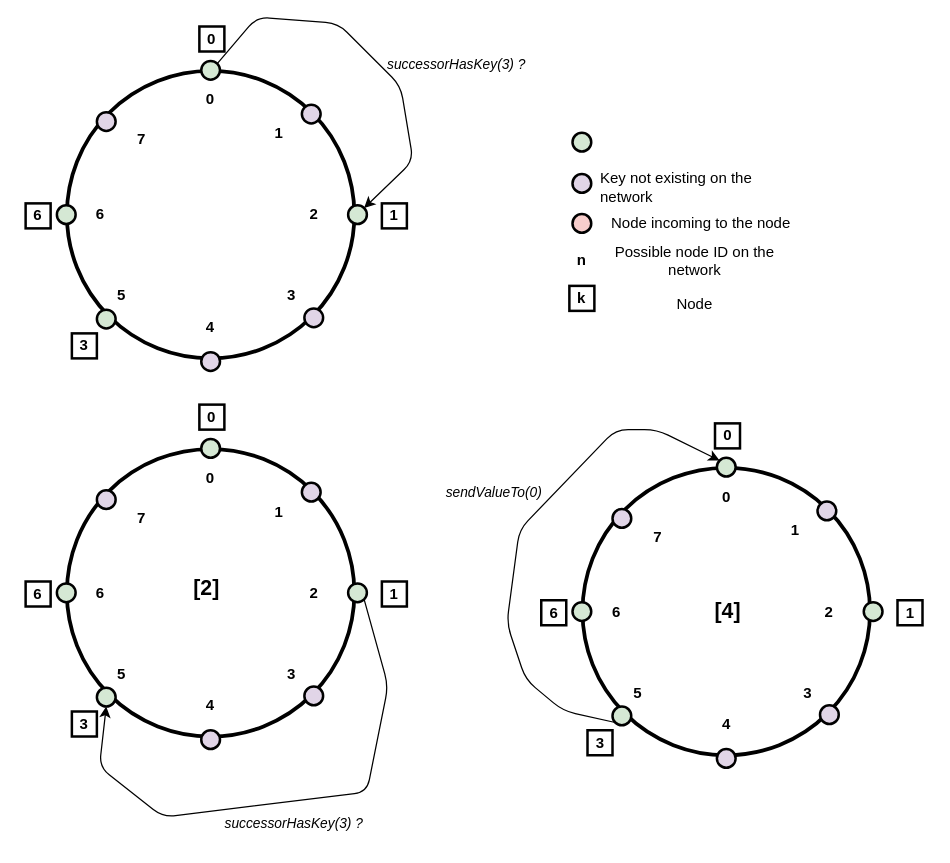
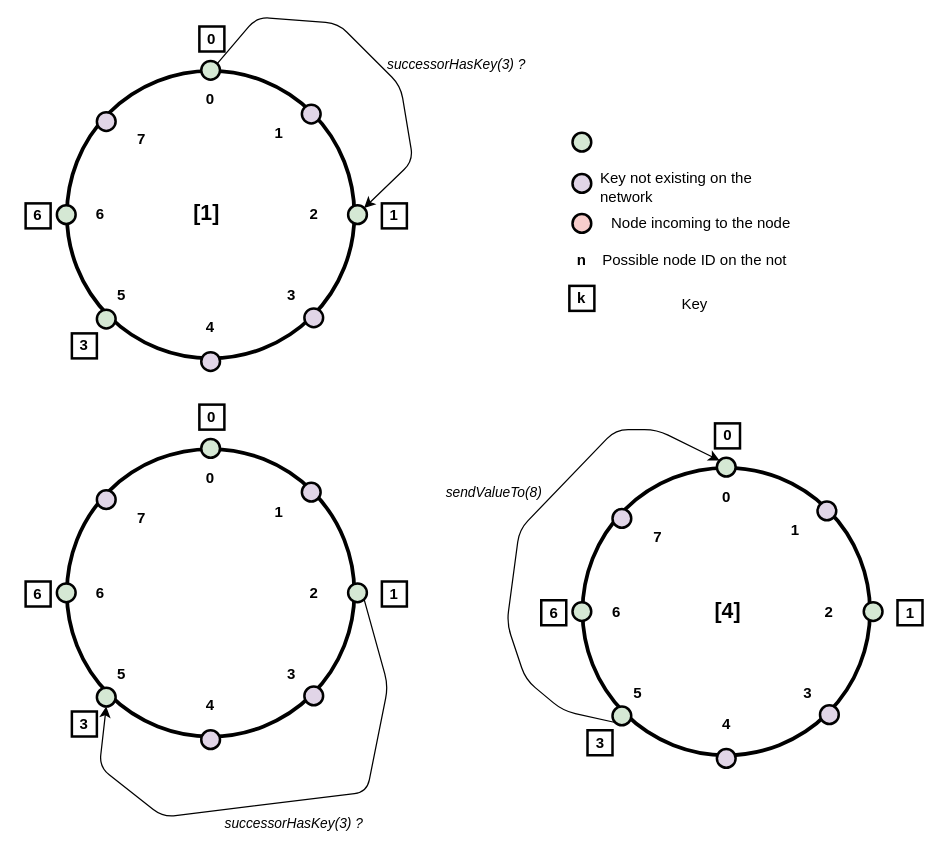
  <mxCell id="0" />
  <mxCell id="1" parent="0" />
  <mxCell id="2" value="" style="group" vertex="1" connectable="0" parent="1"><mxGeometry x="445" y="103" width="197.5" height="150" as="geometry" /></mxCell>
  <mxCell id="3" value="Key not existing on the network" style="text;html=1;strokeColor=none;fillColor=none;align=left;verticalAlign=middle;whiteSpace=wrap;rounded=0;container=0;" parent="2" vertex="1"><mxGeometry x="32.5" y="35.5" width="165" height="20" as="geometry" /></mxCell>
  <mxCell id="4" value="Node incoming to the node" style="text;html=1;strokeColor=none;fillColor=none;align=center;verticalAlign=middle;whiteSpace=wrap;rounded=0;container=0;" parent="2" vertex="1"><mxGeometry x="32.5" y="65" width="165" height="20" as="geometry" /></mxCell>
  <mxCell id="5" value="&lt;b&gt;n&lt;/b&gt;" style="text;html=1;strokeColor=none;fillColor=none;align=center;verticalAlign=middle;whiteSpace=wrap;rounded=0;" parent="2" vertex="1"><mxGeometry y="95" width="40" height="20" as="geometry" /></mxCell>
  <mxCell id="6" value="" style="ellipse;whiteSpace=wrap;html=1;aspect=fixed;strokeWidth=2;fillColor=#d5e8d4;container=0;" parent="2" vertex="1"><mxGeometry x="12.5" y="2.5" width="15" height="15" as="geometry" /></mxCell>
  <mxCell id="7" value="" style="ellipse;whiteSpace=wrap;html=1;aspect=fixed;strokeWidth=2;fillColor=#e1d5e7;container=0;" parent="2" vertex="1"><mxGeometry x="12.5" y="35.5" width="15" height="15" as="geometry" /></mxCell>
  <mxCell id="8" value="" style="ellipse;whiteSpace=wrap;html=1;aspect=fixed;strokeWidth=2;fillColor=#f8cecc;container=0;" parent="2" vertex="1"><mxGeometry x="12.5" y="67.5" width="15" height="15" as="geometry" /></mxCell>
- <mxCell id="9" value="Possible node ID on the network" style="text;html=1;strokeColor=none;fillColor=none;align=center;verticalAlign=middle;whiteSpace=wrap;rounded=0;container=0;" parent="2" vertex="1"><mxGeometry x="27.5" y="95" width="165" height="20" as="geometry" /></mxCell>
+ <mxCell id="9" value="Possible node ID on the not" style="text;html=1;strokeColor=none;fillColor=none;align=center;verticalAlign=middle;whiteSpace=wrap;rounded=0;container=0;" parent="2" vertex="1"><mxGeometry x="27.5" y="95" width="165" height="20" as="geometry" /></mxCell>
  <mxCell id="10" value="&lt;b&gt;k&lt;/b&gt;" style="text;html=1;fillColor=none;align=center;verticalAlign=middle;whiteSpace=wrap;rounded=0;strokeColor=#000000;strokeWidth=2;" vertex="1" parent="2"><mxGeometry x="10" y="125" width="20" height="20" as="geometry" /></mxCell>
- <mxCell id="11" value="Node" style="text;html=1;strokeColor=none;fillColor=none;align=center;verticalAlign=middle;whiteSpace=wrap;rounded=0;container=0;" vertex="1" parent="2"><mxGeometry x="27.5" y="130" width="165" height="20" as="geometry" /></mxCell>
+ <mxCell id="11" value="Key" style="text;html=1;strokeColor=none;fillColor=none;align=center;verticalAlign=middle;whiteSpace=wrap;rounded=0;container=0;" vertex="1" parent="2"><mxGeometry x="27.5" y="130" width="165" height="20" as="geometry" /></mxCell>
  <mxCell id="12" value="" style="group" vertex="1" connectable="0" parent="1"><mxGeometry x="20" y="20.5" width="415" height="275.5" as="geometry" /></mxCell>
  <mxCell id="13" value="" style="group" parent="12" vertex="1" connectable="0"><mxGeometry x="25" y="27.5" width="248" height="248" as="geometry" /></mxCell>
  <mxCell id="14" value="" style="ellipse;whiteSpace=wrap;html=1;aspect=fixed;fillColor=none;strokeWidth=3;" parent="13" vertex="1"><mxGeometry x="8" y="8" width="230" height="230" as="geometry" /></mxCell>
  <mxCell id="15" value="" style="ellipse;whiteSpace=wrap;html=1;aspect=fixed;strokeWidth=2;fillColor=#e1d5e7;" parent="13" vertex="1"><mxGeometry x="115.5" y="233" width="15" height="15" as="geometry" /></mxCell>
  <mxCell id="16" value="" style="ellipse;whiteSpace=wrap;html=1;aspect=fixed;strokeWidth=2;fillColor=#d5e8d4;" parent="13" vertex="1"><mxGeometry y="115.5" width="15" height="15" as="geometry" /></mxCell>
  <mxCell id="17" value="" style="ellipse;whiteSpace=wrap;html=1;aspect=fixed;strokeWidth=2;fillColor=#d5e8d4;" parent="13" vertex="1"><mxGeometry x="115.5" width="15" height="15" as="geometry" /></mxCell>
  <mxCell id="18" value="" style="ellipse;whiteSpace=wrap;html=1;aspect=fixed;strokeWidth=2;fillColor=#d5e8d4;" parent="13" vertex="1"><mxGeometry x="233" y="115.5" width="15" height="15" as="geometry" /></mxCell>
  <mxCell id="19" value="" style="ellipse;whiteSpace=wrap;html=1;aspect=fixed;strokeWidth=2;fillColor=#e1d5e7;" parent="13" vertex="1"><mxGeometry x="198" y="198" width="15" height="15" as="geometry" /></mxCell>
  <mxCell id="20" value="" style="ellipse;whiteSpace=wrap;html=1;aspect=fixed;strokeWidth=2;fillColor=#d5e8d4;" parent="13" vertex="1"><mxGeometry x="32" y="199" width="15" height="15" as="geometry" /></mxCell>
  <mxCell id="21" value="" style="ellipse;whiteSpace=wrap;html=1;aspect=fixed;strokeWidth=2;fillColor=#e1d5e7;" parent="13" vertex="1"><mxGeometry x="32" y="41" width="15" height="15" as="geometry" /></mxCell>
  <mxCell id="22" value="" style="ellipse;whiteSpace=wrap;html=1;aspect=fixed;strokeWidth=2;fillColor=#e1d5e7;" parent="13" vertex="1"><mxGeometry x="196" y="35" width="15" height="15" as="geometry" /></mxCell>
  <mxCell id="23" value="&lt;b&gt;0&lt;/b&gt;" style="text;html=1;strokeColor=none;fillColor=none;align=center;verticalAlign=middle;whiteSpace=wrap;rounded=0;" parent="13" vertex="1"><mxGeometry x="103" y="21" width="40" height="20" as="geometry" /></mxCell>
  <mxCell id="24" value="&lt;b&gt;1&lt;/b&gt;" style="text;html=1;strokeColor=none;fillColor=none;align=center;verticalAlign=middle;whiteSpace=wrap;rounded=0;" parent="13" vertex="1"><mxGeometry x="158" y="48" width="40" height="20" as="geometry" /></mxCell>
  <mxCell id="25" value="&lt;b&gt;2&lt;/b&gt;" style="text;html=1;strokeColor=none;fillColor=none;align=center;verticalAlign=middle;whiteSpace=wrap;rounded=0;" parent="13" vertex="1"><mxGeometry x="185.5" y="113" width="40" height="20" as="geometry" /></mxCell>
  <mxCell id="26" value="&lt;b&gt;3&lt;/b&gt;" style="text;html=1;strokeColor=none;fillColor=none;align=center;verticalAlign=middle;whiteSpace=wrap;rounded=0;" parent="13" vertex="1"><mxGeometry x="168" y="178" width="40" height="20" as="geometry" /></mxCell>
  <mxCell id="27" value="&lt;b&gt;4&lt;/b&gt;" style="text;html=1;strokeColor=none;fillColor=none;align=center;verticalAlign=middle;whiteSpace=wrap;rounded=0;" parent="13" vertex="1"><mxGeometry x="103" y="203" width="40" height="20" as="geometry" /></mxCell>
  <mxCell id="28" value="&lt;b&gt;5&lt;/b&gt;" style="text;html=1;strokeColor=none;fillColor=none;align=center;verticalAlign=middle;whiteSpace=wrap;rounded=0;" parent="13" vertex="1"><mxGeometry x="32" y="178" width="40" height="20" as="geometry" /></mxCell>
  <mxCell id="29" value="&lt;b&gt;6&lt;/b&gt;" style="text;html=1;strokeColor=none;fillColor=none;align=center;verticalAlign=middle;whiteSpace=wrap;rounded=0;" parent="13" vertex="1"><mxGeometry x="15" y="113" width="40" height="20" as="geometry" /></mxCell>
  <mxCell id="30" value="&lt;b&gt;7&lt;/b&gt;" style="text;html=1;strokeColor=none;fillColor=none;align=center;verticalAlign=middle;whiteSpace=wrap;rounded=0;" parent="13" vertex="1"><mxGeometry x="48" y="53" width="40" height="20" as="geometry" /></mxCell>
  <mxCell id="31" value="" style="endArrow=classic;html=1;exitX=1;exitY=0;exitDx=0;exitDy=0;entryX=1;entryY=0;entryDx=0;entryDy=0;" edge="1" parent="13" source="17" target="18"><mxGeometry width="50" height="50" relative="1" as="geometry"><mxPoint x="395" y="305" as="sourcePoint" /><mxPoint x="445" y="255" as="targetPoint" /><Array as="points"><mxPoint x="160" y="-35" /><mxPoint x="225" y="-30" /><mxPoint x="275" y="20" /><mxPoint x="285" y="80" /></Array></mxGeometry></mxCell>
  <mxCell id="32" value="&lt;b&gt;3&lt;/b&gt;" style="text;html=1;fillColor=none;align=center;verticalAlign=middle;whiteSpace=wrap;rounded=0;strokeColor=#000000;strokeWidth=2;" vertex="1" parent="13"><mxGeometry x="12" y="218" width="20" height="20" as="geometry" /></mxCell>
+ <mxCell id="33" value="&lt;font style=&quot;font-size: 17px&quot;&gt;&lt;b&gt;[1]&lt;/b&gt;&lt;/font&gt;" style="text;html=1;strokeColor=none;fillColor=none;align=center;verticalAlign=middle;whiteSpace=wrap;rounded=0;" vertex="1" parent="13"><mxGeometry x="100" y="113" width="40" height="20" as="geometry" /></mxCell>
  <mxCell id="34" value="&lt;b&gt;0&lt;/b&gt;" style="text;html=1;fillColor=none;align=center;verticalAlign=middle;whiteSpace=wrap;rounded=0;strokeColor=#000000;strokeWidth=2;" vertex="1" parent="12"><mxGeometry x="139" width="20" height="20" as="geometry" /></mxCell>
  <mxCell id="35" value="&lt;b&gt;1&lt;/b&gt;" style="text;html=1;fillColor=none;align=center;verticalAlign=middle;whiteSpace=wrap;rounded=0;strokeColor=#000000;strokeWidth=2;" vertex="1" parent="12"><mxGeometry x="285" y="141.5" width="20" height="20" as="geometry" /></mxCell>
  <mxCell id="36" value="&lt;b&gt;6&lt;/b&gt;" style="text;html=1;fillColor=none;align=center;verticalAlign=middle;whiteSpace=wrap;rounded=0;strokeColor=#000000;strokeWidth=2;" vertex="1" parent="12"><mxGeometry y="141.5" width="20" height="20" as="geometry" /></mxCell>
  <mxCell id="37" value="&lt;i&gt;&lt;font style=&quot;font-size: 11px&quot;&gt;successorHasKey(3) ?&lt;/font&gt;&lt;/i&gt;" style="text;html=1;strokeColor=none;fillColor=none;align=center;verticalAlign=middle;whiteSpace=wrap;rounded=0;" vertex="1" parent="12"><mxGeometry x="275" y="20" width="140" height="20" as="geometry" /></mxCell>
  <mxCell id="38" value="" style="group" vertex="1" connectable="0" parent="1"><mxGeometry x="20" y="323" width="305" height="345" as="geometry" /></mxCell>
  <mxCell id="39" value="" style="group" vertex="1" connectable="0" parent="38"><mxGeometry x="25" y="27.5" width="248" height="248" as="geometry" /></mxCell>
  <mxCell id="40" value="" style="ellipse;whiteSpace=wrap;html=1;aspect=fixed;fillColor=none;strokeWidth=3;" vertex="1" parent="39"><mxGeometry x="8" y="8" width="230" height="230" as="geometry" /></mxCell>
  <mxCell id="41" value="" style="ellipse;whiteSpace=wrap;html=1;aspect=fixed;strokeWidth=2;fillColor=#e1d5e7;" vertex="1" parent="39"><mxGeometry x="115.5" y="233" width="15" height="15" as="geometry" /></mxCell>
  <mxCell id="42" value="" style="ellipse;whiteSpace=wrap;html=1;aspect=fixed;strokeWidth=2;fillColor=#d5e8d4;" vertex="1" parent="39"><mxGeometry y="115.5" width="15" height="15" as="geometry" /></mxCell>
  <mxCell id="43" value="" style="ellipse;whiteSpace=wrap;html=1;aspect=fixed;strokeWidth=2;fillColor=#d5e8d4;" vertex="1" parent="39"><mxGeometry x="115.5" width="15" height="15" as="geometry" /></mxCell>
  <mxCell id="44" value="" style="ellipse;whiteSpace=wrap;html=1;aspect=fixed;strokeWidth=2;fillColor=#d5e8d4;" vertex="1" parent="39"><mxGeometry x="233" y="115.5" width="15" height="15" as="geometry" /></mxCell>
  <mxCell id="45" value="" style="ellipse;whiteSpace=wrap;html=1;aspect=fixed;strokeWidth=2;fillColor=#e1d5e7;" vertex="1" parent="39"><mxGeometry x="198" y="198" width="15" height="15" as="geometry" /></mxCell>
  <mxCell id="46" value="" style="ellipse;whiteSpace=wrap;html=1;aspect=fixed;strokeWidth=2;fillColor=#d5e8d4;" vertex="1" parent="39"><mxGeometry x="32" y="199" width="15" height="15" as="geometry" /></mxCell>
  <mxCell id="47" value="" style="ellipse;whiteSpace=wrap;html=1;aspect=fixed;strokeWidth=2;fillColor=#e1d5e7;" vertex="1" parent="39"><mxGeometry x="32" y="41" width="15" height="15" as="geometry" /></mxCell>
  <mxCell id="48" value="" style="ellipse;whiteSpace=wrap;html=1;aspect=fixed;strokeWidth=2;fillColor=#e1d5e7;" vertex="1" parent="39"><mxGeometry x="196" y="35" width="15" height="15" as="geometry" /></mxCell>
  <mxCell id="49" value="&lt;b&gt;0&lt;/b&gt;" style="text;html=1;strokeColor=none;fillColor=none;align=center;verticalAlign=middle;whiteSpace=wrap;rounded=0;" vertex="1" parent="39"><mxGeometry x="103" y="21" width="40" height="20" as="geometry" /></mxCell>
  <mxCell id="50" value="&lt;b&gt;1&lt;/b&gt;" style="text;html=1;strokeColor=none;fillColor=none;align=center;verticalAlign=middle;whiteSpace=wrap;rounded=0;" vertex="1" parent="39"><mxGeometry x="158" y="48" width="40" height="20" as="geometry" /></mxCell>
  <mxCell id="51" value="&lt;b&gt;2&lt;/b&gt;" style="text;html=1;strokeColor=none;fillColor=none;align=center;verticalAlign=middle;whiteSpace=wrap;rounded=0;" vertex="1" parent="39"><mxGeometry x="185.5" y="113" width="40" height="20" as="geometry" /></mxCell>
  <mxCell id="52" value="&lt;b&gt;3&lt;/b&gt;" style="text;html=1;strokeColor=none;fillColor=none;align=center;verticalAlign=middle;whiteSpace=wrap;rounded=0;" vertex="1" parent="39"><mxGeometry x="168" y="178" width="40" height="20" as="geometry" /></mxCell>
  <mxCell id="53" value="&lt;b&gt;4&lt;/b&gt;" style="text;html=1;strokeColor=none;fillColor=none;align=center;verticalAlign=middle;whiteSpace=wrap;rounded=0;" vertex="1" parent="39"><mxGeometry x="103" y="203" width="40" height="20" as="geometry" /></mxCell>
  <mxCell id="54" value="&lt;b&gt;5&lt;/b&gt;" style="text;html=1;strokeColor=none;fillColor=none;align=center;verticalAlign=middle;whiteSpace=wrap;rounded=0;" vertex="1" parent="39"><mxGeometry x="32" y="178" width="40" height="20" as="geometry" /></mxCell>
  <mxCell id="55" value="&lt;b&gt;6&lt;/b&gt;" style="text;html=1;strokeColor=none;fillColor=none;align=center;verticalAlign=middle;whiteSpace=wrap;rounded=0;" vertex="1" parent="39"><mxGeometry x="15" y="113" width="40" height="20" as="geometry" /></mxCell>
  <mxCell id="56" value="&lt;b&gt;7&lt;/b&gt;" style="text;html=1;strokeColor=none;fillColor=none;align=center;verticalAlign=middle;whiteSpace=wrap;rounded=0;" vertex="1" parent="39"><mxGeometry x="48" y="53" width="40" height="20" as="geometry" /></mxCell>
  <mxCell id="57" value="&lt;b&gt;3&lt;/b&gt;" style="text;html=1;fillColor=none;align=center;verticalAlign=middle;whiteSpace=wrap;rounded=0;strokeColor=#000000;strokeWidth=2;" vertex="1" parent="39"><mxGeometry x="12" y="218" width="20" height="20" as="geometry" /></mxCell>
  <mxCell id="58" value="" style="endArrow=classic;html=1;exitX=1;exitY=1;exitDx=0;exitDy=0;entryX=0.5;entryY=1;entryDx=0;entryDy=0;" edge="1" parent="39" source="44" target="46"><mxGeometry width="50" height="50" relative="1" as="geometry"><mxPoint x="350" y="92.5" as="sourcePoint" /><mxPoint x="400" y="42.5" as="targetPoint" /><Array as="points"><mxPoint x="265" y="197.5" /><mxPoint x="248" y="282.5" /><mxPoint x="85" y="302.5" /><mxPoint x="34" y="262.5" /></Array></mxGeometry></mxCell>
- <mxCell id="59" value="&lt;font style=&quot;font-size: 17px&quot;&gt;&lt;b&gt;[2]&lt;/b&gt;&lt;/font&gt;" style="text;html=1;strokeColor=none;fillColor=none;align=center;verticalAlign=middle;whiteSpace=wrap;rounded=0;" vertex="1" parent="39"><mxGeometry x="100" y="110.5" width="40" height="20" as="geometry" /></mxCell>
  <mxCell id="60" value="&lt;b&gt;0&lt;/b&gt;" style="text;html=1;fillColor=none;align=center;verticalAlign=middle;whiteSpace=wrap;rounded=0;strokeColor=#000000;strokeWidth=2;" vertex="1" parent="38"><mxGeometry x="139" width="20" height="20" as="geometry" /></mxCell>
  <mxCell id="61" value="&lt;b&gt;1&lt;/b&gt;" style="text;html=1;fillColor=none;align=center;verticalAlign=middle;whiteSpace=wrap;rounded=0;strokeColor=#000000;strokeWidth=2;" vertex="1" parent="38"><mxGeometry x="285" y="141.5" width="20" height="20" as="geometry" /></mxCell>
  <mxCell id="62" value="&lt;b&gt;6&lt;/b&gt;" style="text;html=1;fillColor=none;align=center;verticalAlign=middle;whiteSpace=wrap;rounded=0;strokeColor=#000000;strokeWidth=2;" vertex="1" parent="38"><mxGeometry y="141.5" width="20" height="20" as="geometry" /></mxCell>
  <mxCell id="63" value="&lt;i&gt;&lt;font style=&quot;font-size: 11px&quot;&gt;successorHasKey(3) ?&lt;/font&gt;&lt;/i&gt;" style="text;html=1;strokeColor=none;fillColor=none;align=center;verticalAlign=middle;whiteSpace=wrap;rounded=0;" vertex="1" parent="38"><mxGeometry x="145" y="325" width="140" height="20" as="geometry" /></mxCell>
  <mxCell id="64" value="" style="group" vertex="1" connectable="0" parent="1"><mxGeometry x="325" y="338" width="412.5" height="275.5" as="geometry" /></mxCell>
  <mxCell id="65" value="" style="group" vertex="1" connectable="0" parent="64"><mxGeometry x="132.5" y="27.5" width="248" height="248" as="geometry" /></mxCell>
  <mxCell id="66" value="" style="ellipse;whiteSpace=wrap;html=1;aspect=fixed;fillColor=none;strokeWidth=3;" vertex="1" parent="65"><mxGeometry x="8" y="8" width="230" height="230" as="geometry" /></mxCell>
  <mxCell id="67" value="" style="ellipse;whiteSpace=wrap;html=1;aspect=fixed;strokeWidth=2;fillColor=#e1d5e7;" vertex="1" parent="65"><mxGeometry x="115.5" y="233" width="15" height="15" as="geometry" /></mxCell>
  <mxCell id="68" value="" style="ellipse;whiteSpace=wrap;html=1;aspect=fixed;strokeWidth=2;fillColor=#d5e8d4;" vertex="1" parent="65"><mxGeometry y="115.5" width="15" height="15" as="geometry" /></mxCell>
  <mxCell id="69" value="" style="ellipse;whiteSpace=wrap;html=1;aspect=fixed;strokeWidth=2;fillColor=#d5e8d4;" vertex="1" parent="65"><mxGeometry x="115.5" width="15" height="15" as="geometry" /></mxCell>
  <mxCell id="70" value="" style="ellipse;whiteSpace=wrap;html=1;aspect=fixed;strokeWidth=2;fillColor=#d5e8d4;" vertex="1" parent="65"><mxGeometry x="233" y="115.5" width="15" height="15" as="geometry" /></mxCell>
  <mxCell id="71" value="" style="ellipse;whiteSpace=wrap;html=1;aspect=fixed;strokeWidth=2;fillColor=#e1d5e7;" vertex="1" parent="65"><mxGeometry x="198" y="198" width="15" height="15" as="geometry" /></mxCell>
  <mxCell id="72" value="" style="ellipse;whiteSpace=wrap;html=1;aspect=fixed;strokeWidth=2;fillColor=#d5e8d4;" vertex="1" parent="65"><mxGeometry x="32" y="199" width="15" height="15" as="geometry" /></mxCell>
  <mxCell id="73" value="" style="ellipse;whiteSpace=wrap;html=1;aspect=fixed;strokeWidth=2;fillColor=#e1d5e7;" vertex="1" parent="65"><mxGeometry x="32" y="41" width="15" height="15" as="geometry" /></mxCell>
  <mxCell id="74" value="" style="ellipse;whiteSpace=wrap;html=1;aspect=fixed;strokeWidth=2;fillColor=#e1d5e7;" vertex="1" parent="65"><mxGeometry x="196" y="35" width="15" height="15" as="geometry" /></mxCell>
  <mxCell id="75" value="&lt;b&gt;0&lt;/b&gt;" style="text;html=1;strokeColor=none;fillColor=none;align=center;verticalAlign=middle;whiteSpace=wrap;rounded=0;" vertex="1" parent="65"><mxGeometry x="103" y="21" width="40" height="20" as="geometry" /></mxCell>
  <mxCell id="76" value="&lt;b&gt;1&lt;/b&gt;" style="text;html=1;strokeColor=none;fillColor=none;align=center;verticalAlign=middle;whiteSpace=wrap;rounded=0;" vertex="1" parent="65"><mxGeometry x="158" y="48" width="40" height="20" as="geometry" /></mxCell>
  <mxCell id="77" value="&lt;b&gt;2&lt;/b&gt;" style="text;html=1;strokeColor=none;fillColor=none;align=center;verticalAlign=middle;whiteSpace=wrap;rounded=0;" vertex="1" parent="65"><mxGeometry x="185.5" y="113" width="40" height="20" as="geometry" /></mxCell>
  <mxCell id="78" value="&lt;b&gt;3&lt;/b&gt;" style="text;html=1;strokeColor=none;fillColor=none;align=center;verticalAlign=middle;whiteSpace=wrap;rounded=0;" vertex="1" parent="65"><mxGeometry x="168" y="178" width="40" height="20" as="geometry" /></mxCell>
  <mxCell id="79" value="&lt;b&gt;4&lt;/b&gt;" style="text;html=1;strokeColor=none;fillColor=none;align=center;verticalAlign=middle;whiteSpace=wrap;rounded=0;" vertex="1" parent="65"><mxGeometry x="103" y="203" width="40" height="20" as="geometry" /></mxCell>
  <mxCell id="80" value="&lt;b&gt;5&lt;/b&gt;" style="text;html=1;strokeColor=none;fillColor=none;align=center;verticalAlign=middle;whiteSpace=wrap;rounded=0;" vertex="1" parent="65"><mxGeometry x="32" y="178" width="40" height="20" as="geometry" /></mxCell>
  <mxCell id="81" value="&lt;b&gt;6&lt;/b&gt;" style="text;html=1;strokeColor=none;fillColor=none;align=center;verticalAlign=middle;whiteSpace=wrap;rounded=0;" vertex="1" parent="65"><mxGeometry x="15" y="113" width="40" height="20" as="geometry" /></mxCell>
  <mxCell id="82" value="&lt;b&gt;7&lt;/b&gt;" style="text;html=1;strokeColor=none;fillColor=none;align=center;verticalAlign=middle;whiteSpace=wrap;rounded=0;" vertex="1" parent="65"><mxGeometry x="48" y="53" width="40" height="20" as="geometry" /></mxCell>
  <mxCell id="83" value="&lt;b&gt;3&lt;/b&gt;" style="text;html=1;fillColor=none;align=center;verticalAlign=middle;whiteSpace=wrap;rounded=0;strokeColor=#000000;strokeWidth=2;" vertex="1" parent="65"><mxGeometry x="12" y="218" width="20" height="20" as="geometry" /></mxCell>
  <mxCell id="84" value="" style="endArrow=classic;html=1;exitX=0;exitY=1;exitDx=0;exitDy=0;entryX=0;entryY=0;entryDx=0;entryDy=0;" edge="1" parent="65" source="72" target="69"><mxGeometry width="50" height="50" relative="1" as="geometry"><mxPoint x="-107.5" y="127.5" as="sourcePoint" /><mxPoint x="-57.5" y="77.5" as="targetPoint" /><Array as="points"><mxPoint x="-7.5" y="202.5" /><mxPoint x="-37.5" y="177.5" /><mxPoint x="-52.5" y="132.5" /><mxPoint x="-42.5" y="57.5" /><mxPoint x="34.5" y="-22.5" /><mxPoint x="67.5" y="-22.5" /></Array></mxGeometry></mxCell>
  <mxCell id="85" value="&lt;font style=&quot;font-size: 17px&quot;&gt;&lt;b&gt;[4]&lt;/b&gt;&lt;/font&gt;" style="text;html=1;strokeColor=none;fillColor=none;align=center;verticalAlign=middle;whiteSpace=wrap;rounded=0;" vertex="1" parent="65"><mxGeometry x="104" y="113" width="40" height="20" as="geometry" /></mxCell>
  <mxCell id="86" value="&lt;b&gt;0&lt;/b&gt;" style="text;html=1;fillColor=none;align=center;verticalAlign=middle;whiteSpace=wrap;rounded=0;strokeColor=#000000;strokeWidth=2;" vertex="1" parent="64"><mxGeometry x="246.5" width="20" height="20" as="geometry" /></mxCell>
  <mxCell id="87" value="&lt;b&gt;1&lt;/b&gt;" style="text;html=1;fillColor=none;align=center;verticalAlign=middle;whiteSpace=wrap;rounded=0;strokeColor=#000000;strokeWidth=2;" vertex="1" parent="64"><mxGeometry x="392.5" y="141.5" width="20" height="20" as="geometry" /></mxCell>
  <mxCell id="88" value="&lt;b&gt;6&lt;/b&gt;" style="text;html=1;fillColor=none;align=center;verticalAlign=middle;whiteSpace=wrap;rounded=0;strokeColor=#000000;strokeWidth=2;" vertex="1" parent="64"><mxGeometry x="107.5" y="141.5" width="20" height="20" as="geometry" /></mxCell>
- <mxCell id="89" value="&lt;i&gt;&lt;font style=&quot;font-size: 11px&quot;&gt;sendValueTo(0)&lt;/font&gt;&lt;/i&gt;" style="text;html=1;strokeColor=none;fillColor=none;align=center;verticalAlign=middle;whiteSpace=wrap;rounded=0;" vertex="1" parent="64"><mxGeometry y="45" width="140" height="20" as="geometry" /></mxCell>
+ <mxCell id="89" value="&lt;i&gt;&lt;font style=&quot;font-size: 11px&quot;&gt;sendValueTo(8)&lt;/font&gt;&lt;/i&gt;" style="text;html=1;strokeColor=none;fillColor=none;align=center;verticalAlign=middle;whiteSpace=wrap;rounded=0;" vertex="1" parent="64"><mxGeometry y="45" width="140" height="20" as="geometry" /></mxCell>
